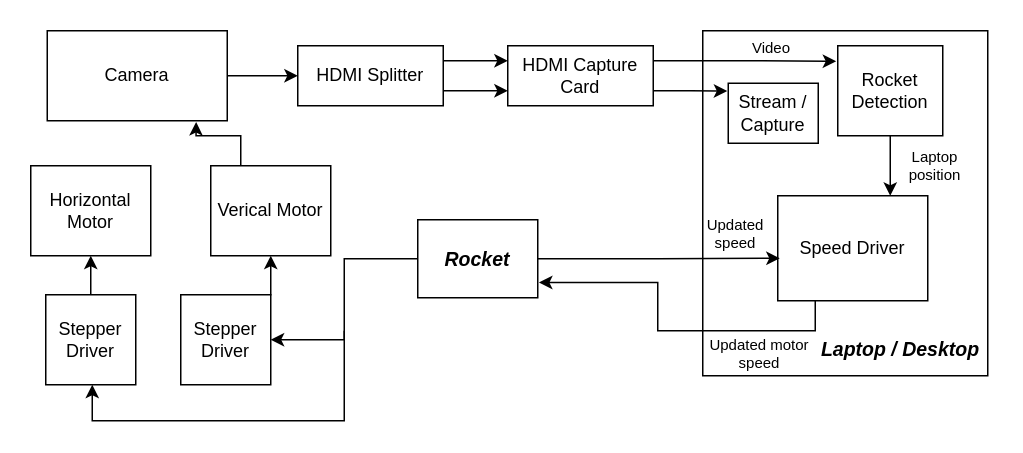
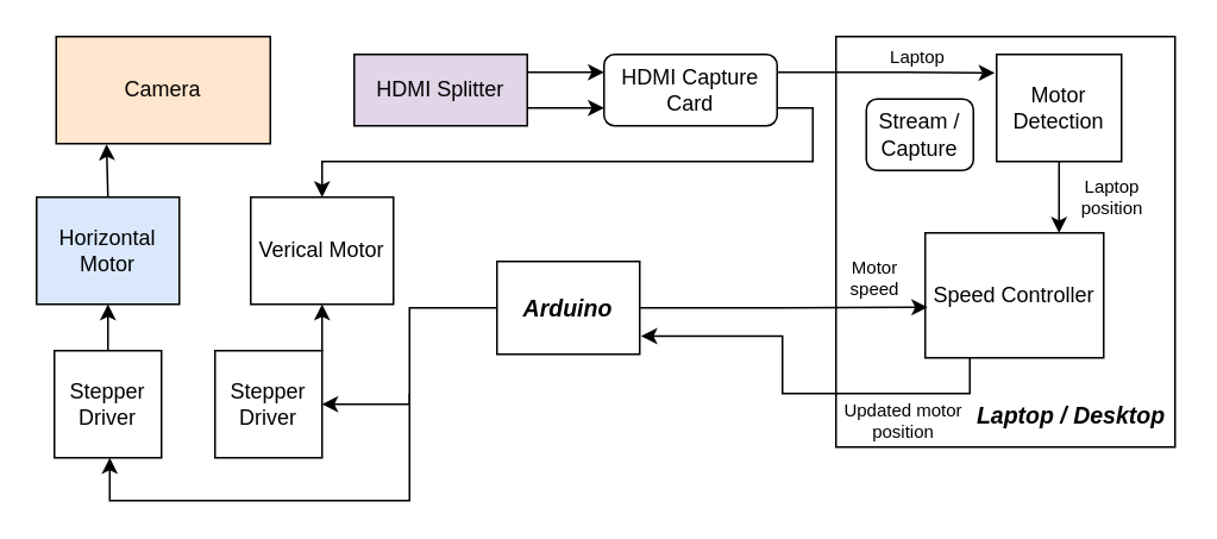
  <mxCell id="0" />
  <mxCell id="1" parent="0" />
- <mxCell id="2" style="edgeStyle=orthogonalEdgeStyle;rounded=0;orthogonalLoop=1;jettySize=auto;html=1;" parent="1" source="3" target="5" edge="1"><mxGeometry relative="1" as="geometry"><mxPoint x="241" y="50" as="targetPoint" /></mxGeometry></mxCell>
- <mxCell id="3" value="Camera" style="rounded=0;whiteSpace=wrap;html=1;" parent="1" vertex="1"><mxGeometry x="31" y="20" width="120" height="60" as="geometry" /></mxCell>
+ <mxCell id="3" value="Camera" style="rounded=0;whiteSpace=wrap;html=1;fillColor=#ffe6cc;" parent="1" vertex="1"><mxGeometry x="31" y="20" width="120" height="60" as="geometry" /></mxCell>
  <mxCell id="4" style="edgeStyle=orthogonalEdgeStyle;rounded=0;orthogonalLoop=1;jettySize=auto;html=1;entryX=0;entryY=0.25;entryDx=0;entryDy=0;exitX=1;exitY=0.25;exitDx=0;exitDy=0;" parent="1" target="7" edge="1" source="5"><mxGeometry relative="1" as="geometry"><mxPoint x="361" y="40" as="targetPoint" /><mxPoint x="301" y="40.029" as="sourcePoint" /></mxGeometry></mxCell>
- <mxCell id="5" value="HDMI Splitter" style="rounded=0;whiteSpace=wrap;html=1;" parent="1" vertex="1"><mxGeometry x="198" y="30" width="97" height="40" as="geometry" /></mxCell>
+ <mxCell id="5" value="HDMI Splitter" style="rounded=0;whiteSpace=wrap;html=1;fillColor=#e1d5e7;" parent="1" vertex="1"><mxGeometry x="198" y="30" width="97" height="40" as="geometry" /></mxCell>
  <mxCell id="6" style="edgeStyle=orthogonalEdgeStyle;rounded=0;orthogonalLoop=1;jettySize=auto;html=1;entryX=0;entryY=0.75;entryDx=0;entryDy=0;exitX=1;exitY=0.75;exitDx=0;exitDy=0;" parent="1" target="7" edge="1" source="5"><mxGeometry relative="1" as="geometry"><mxPoint x="361" y="60" as="targetPoint" /><mxPoint x="301" y="60" as="sourcePoint" /></mxGeometry></mxCell>
- <mxCell id="7" value="HDMI Capture Card" style="rounded=0;whiteSpace=wrap;html=1;" parent="1" vertex="1"><mxGeometry x="338" y="30" width="97" height="40" as="geometry" /></mxCell>
+ <mxCell id="7" value="HDMI Capture Card" style="whiteSpace=wrap;html=1;rounded=1;" parent="1" vertex="1"><mxGeometry x="338" y="30" width="97" height="40" as="geometry" /></mxCell>
  <mxCell id="8" value="" style="rounded=0;whiteSpace=wrap;html=1;" parent="1" vertex="1"><mxGeometry x="468" y="20" width="190" height="230" as="geometry" /></mxCell>
  <mxCell id="9" style="edgeStyle=orthogonalEdgeStyle;rounded=0;orthogonalLoop=1;jettySize=auto;html=1;exitX=1;exitY=0.25;exitDx=0;exitDy=0;entryX=-0.015;entryY=0.173;entryDx=0;entryDy=0;entryPerimeter=0;" parent="1" source="7" target="12" edge="1"><mxGeometry relative="1" as="geometry" /></mxCell>
  <mxCell id="10" value="&lt;i&gt;Laptop / Desktop&lt;/i&gt;" style="text;html=1;strokeColor=none;fillColor=none;align=center;verticalAlign=middle;whiteSpace=wrap;rounded=0;strokeWidth=1;perimeterSpacing=1;fontStyle=1;fontSize=13;" parent="1" vertex="1"><mxGeometry x="540" y="217" width="120" height="30" as="geometry" /></mxCell>
  <mxCell id="11" style="edgeStyle=orthogonalEdgeStyle;rounded=0;orthogonalLoop=1;jettySize=auto;html=1;entryX=0.75;entryY=0;entryDx=0;entryDy=0;" parent="1" source="12" target="18" edge="1"><mxGeometry relative="1" as="geometry" /></mxCell>
- <mxCell id="12" value="Rocket Detection" style="rounded=0;whiteSpace=wrap;html=1;" parent="1" vertex="1"><mxGeometry x="558" y="30" width="70" height="60" as="geometry" /></mxCell>
- <mxCell id="13" value="Video" style="text;html=1;strokeColor=none;fillColor=none;align=center;verticalAlign=middle;whiteSpace=wrap;rounded=0;fontSize=10;" parent="1" vertex="1"><mxGeometry x="484" y="21" width="60" height="20" as="geometry" /></mxCell>
+ <mxCell id="12" value="Motor Detection" style="rounded=0;whiteSpace=wrap;html=1;" parent="1" vertex="1"><mxGeometry x="558" y="30" width="70" height="60" as="geometry" /></mxCell>
+ <mxCell id="13" value="Laptop" style="text;html=1;strokeColor=none;fillColor=none;align=center;verticalAlign=middle;whiteSpace=wrap;rounded=0;fontSize=10;" parent="1" vertex="1"><mxGeometry x="484" y="21" width="60" height="20" as="geometry" /></mxCell>
  <mxCell id="14" value="" style="rounded=0;whiteSpace=wrap;html=1;" parent="1" vertex="1"><mxGeometry x="278" y="146" width="80" height="52" as="geometry" /></mxCell>
  <mxCell id="15" style="edgeStyle=orthogonalEdgeStyle;rounded=0;orthogonalLoop=1;jettySize=auto;html=1;entryX=1;entryY=0.5;entryDx=0;entryDy=0;" edge="1" parent="1" source="16" target="31"><mxGeometry relative="1" as="geometry" /></mxCell>
- <mxCell id="16" value="&lt;i&gt;Rocket&lt;/i&gt;" style="text;html=1;strokeColor=none;fillColor=none;align=center;verticalAlign=middle;whiteSpace=wrap;rounded=0;fontStyle=1;fontSize=13;" parent="1" vertex="1"><mxGeometry x="278" y="157" width="80" height="30" as="geometry" /></mxCell>
- <mxCell id="17" value="Updated speed" style="text;html=1;strokeColor=none;fillColor=none;align=center;verticalAlign=middle;whiteSpace=wrap;rounded=0;fontSize=10;" parent="1" vertex="1"><mxGeometry x="462" y="140" width="56" height="30" as="geometry" /></mxCell>
- <mxCell id="18" value="Speed Driver" style="rounded=0;whiteSpace=wrap;html=1;" parent="1" vertex="1"><mxGeometry x="518" y="130" width="100" height="70" as="geometry" /></mxCell>
+ <mxCell id="16" value="&lt;i&gt;Arduino&lt;/i&gt;" style="text;html=1;strokeColor=none;fillColor=none;align=center;verticalAlign=middle;whiteSpace=wrap;rounded=0;fontStyle=1;fontSize=13;" parent="1" vertex="1"><mxGeometry x="278" y="157" width="80" height="30" as="geometry" /></mxCell>
+ <mxCell id="17" value="Motor speed" style="text;html=1;strokeColor=none;fillColor=none;align=center;verticalAlign=middle;whiteSpace=wrap;rounded=0;fontSize=10;" parent="1" vertex="1"><mxGeometry x="462" y="140" width="56" height="30" as="geometry" /></mxCell>
+ <mxCell id="18" value="Speed Controller" style="rounded=0;whiteSpace=wrap;html=1;" parent="1" vertex="1"><mxGeometry x="518" y="130" width="100" height="70" as="geometry" /></mxCell>
  <mxCell id="19" value="Laptop position" style="text;html=1;strokeColor=none;fillColor=none;align=center;verticalAlign=middle;whiteSpace=wrap;rounded=0;fontSize=10;" parent="1" vertex="1"><mxGeometry x="593" y="95" width="60" height="30" as="geometry" /></mxCell>
- <mxCell id="20" value="Stream / Capture" style="rounded=0;whiteSpace=wrap;html=1;" parent="1" vertex="1"><mxGeometry x="485" y="55" width="60" height="40" as="geometry" /></mxCell>
- <mxCell id="21" style="edgeStyle=orthogonalEdgeStyle;rounded=0;orthogonalLoop=1;jettySize=auto;html=1;entryX=-0.011;entryY=0.131;entryDx=0;entryDy=0;exitX=1;exitY=0.75;exitDx=0;exitDy=0;entryPerimeter=0;" parent="1" source="7" target="20" edge="1"><mxGeometry relative="1" as="geometry" /></mxCell>
+ <mxCell id="20" value="Stream / Capture" style="whiteSpace=wrap;html=1;rounded=1;" parent="1" vertex="1"><mxGeometry x="485" y="55" width="60" height="40" as="geometry" /></mxCell>
+ <mxCell id="21" style="edgeStyle=orthogonalEdgeStyle;rounded=0;orthogonalLoop=1;jettySize=auto;html=1;exitX=1;exitY=0.75;exitDx=0;exitDy=0;" parent="1" source="7" target="27" edge="1"><mxGeometry relative="1" as="geometry" /></mxCell>
  <mxCell id="22" style="edgeStyle=orthogonalEdgeStyle;rounded=0;orthogonalLoop=1;jettySize=auto;html=1;entryX=0.013;entryY=0.595;entryDx=0;entryDy=0;entryPerimeter=0;" parent="1" source="14" target="18" edge="1"><mxGeometry relative="1" as="geometry" /></mxCell>
  <mxCell id="23" style="edgeStyle=orthogonalEdgeStyle;rounded=0;orthogonalLoop=1;jettySize=auto;html=1;exitX=0.25;exitY=1;exitDx=0;exitDy=0;entryX=1.01;entryY=0.805;entryDx=0;entryDy=0;entryPerimeter=0;" parent="1" source="18" target="14" edge="1"><mxGeometry relative="1" as="geometry" /></mxCell>
- <mxCell id="24" value="Updated motor speed" style="text;html=1;strokeColor=none;fillColor=none;align=center;verticalAlign=middle;whiteSpace=wrap;rounded=0;fontSize=10;" parent="1" vertex="1"><mxGeometry x="468" y="220" width="76" height="30" as="geometry" /></mxCell>
- <mxCell id="26" value="Horizontal Motor" style="rounded=0;whiteSpace=wrap;html=1;" parent="1" vertex="1"><mxGeometry x="20" y="110" width="80" height="60" as="geometry" /></mxCell>
+ <mxCell id="24" value="Updated motor position" style="text;html=1;strokeColor=none;fillColor=none;align=center;verticalAlign=middle;whiteSpace=wrap;rounded=0;fontSize=10;" parent="1" vertex="1"><mxGeometry x="468" y="220" width="76" height="30" as="geometry" /></mxCell>
+ <mxCell id="25" style="edgeStyle=orthogonalEdgeStyle;rounded=0;orthogonalLoop=1;jettySize=auto;html=1;exitX=0.5;exitY=0;exitDx=0;exitDy=0;entryX=0.235;entryY=1.005;entryDx=0;entryDy=0;entryPerimeter=0;" parent="1" source="26" target="3" edge="1"><mxGeometry relative="1" as="geometry" /></mxCell>
+ <mxCell id="26" value="Horizontal Motor" style="rounded=0;whiteSpace=wrap;html=1;fillColor=#dae8fc;" parent="1" vertex="1"><mxGeometry x="20" y="110" width="80" height="60" as="geometry" /></mxCell>
  <mxCell id="27" value="Verical Motor" style="rounded=0;whiteSpace=wrap;html=1;" parent="1" vertex="1"><mxGeometry x="140" y="110" width="80" height="60" as="geometry" /></mxCell>
  <mxCell id="28" style="edgeStyle=orthogonalEdgeStyle;rounded=0;orthogonalLoop=1;jettySize=auto;html=1;exitX=0.5;exitY=0;exitDx=0;exitDy=0;entryX=0.5;entryY=1;entryDx=0;entryDy=0;" parent="1" source="29" target="26" edge="1"><mxGeometry relative="1" as="geometry" /></mxCell>
  <mxCell id="29" value="Stepper Driver" style="rounded=0;whiteSpace=wrap;html=1;" parent="1" vertex="1"><mxGeometry x="30" y="196" width="60" height="60" as="geometry" /></mxCell>
  <mxCell id="30" style="edgeStyle=orthogonalEdgeStyle;rounded=0;orthogonalLoop=1;jettySize=auto;html=1;exitX=0.5;exitY=0;exitDx=0;exitDy=0;entryX=0.5;entryY=1;entryDx=0;entryDy=0;" parent="1" source="31" target="27" edge="1"><mxGeometry relative="1" as="geometry" /></mxCell>
  <mxCell id="31" value="Stepper Driver" style="rounded=0;whiteSpace=wrap;html=1;" parent="1" vertex="1"><mxGeometry x="120" y="196" width="60" height="60" as="geometry" /></mxCell>
- <mxCell id="32" style="edgeStyle=orthogonalEdgeStyle;rounded=0;orthogonalLoop=1;jettySize=auto;html=1;exitX=0.25;exitY=0;exitDx=0;exitDy=0;entryX=0.827;entryY=1.014;entryDx=0;entryDy=0;entryPerimeter=0;" parent="1" source="27" target="3" edge="1"><mxGeometry relative="1" as="geometry" /></mxCell>
  <mxCell id="33" value="" style="endArrow=classic;html=1;rounded=0;entryX=0.5;entryY=1;entryDx=0;entryDy=0;" edge="1" parent="1"><mxGeometry width="50" height="50" relative="1" as="geometry"><mxPoint x="229" y="220" as="sourcePoint" /><mxPoint x="61" y="256" as="targetPoint" /><Array as="points"><mxPoint x="229" y="256" /><mxPoint x="229" y="280" /><mxPoint x="61" y="280" /></Array></mxGeometry></mxCell>
